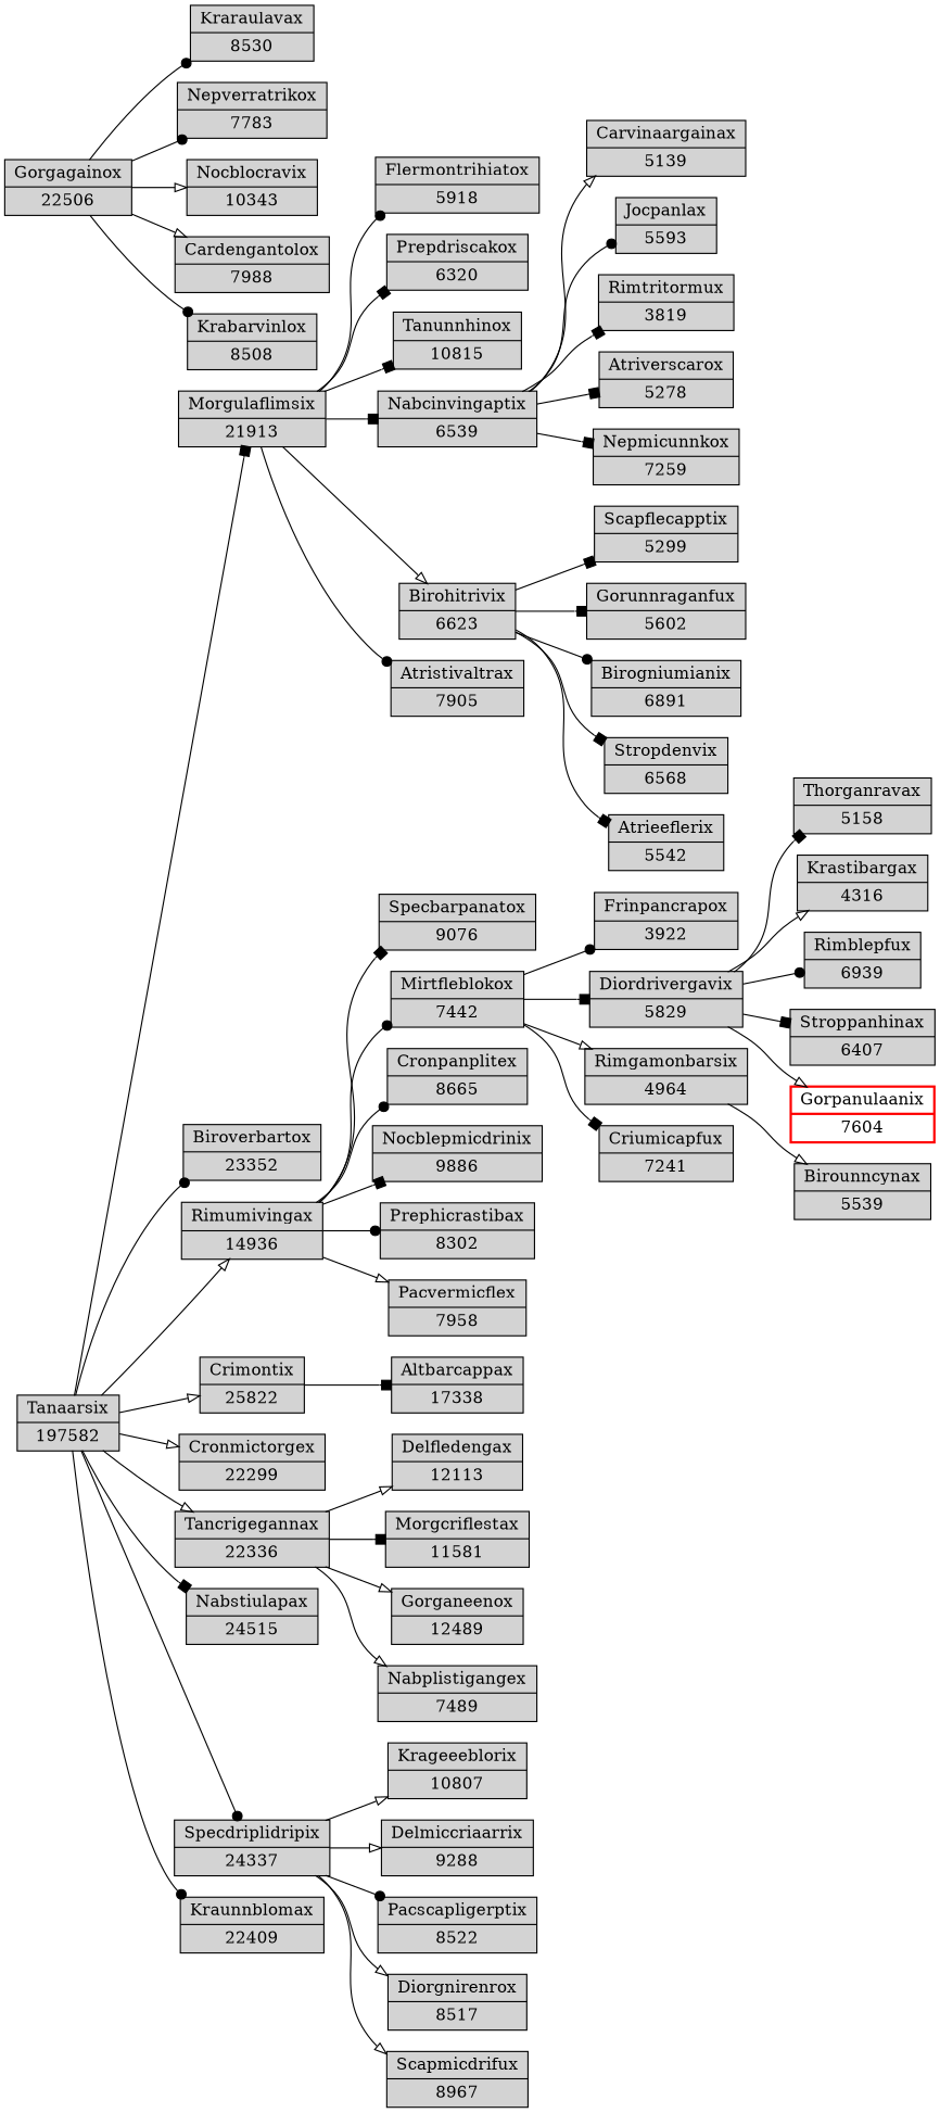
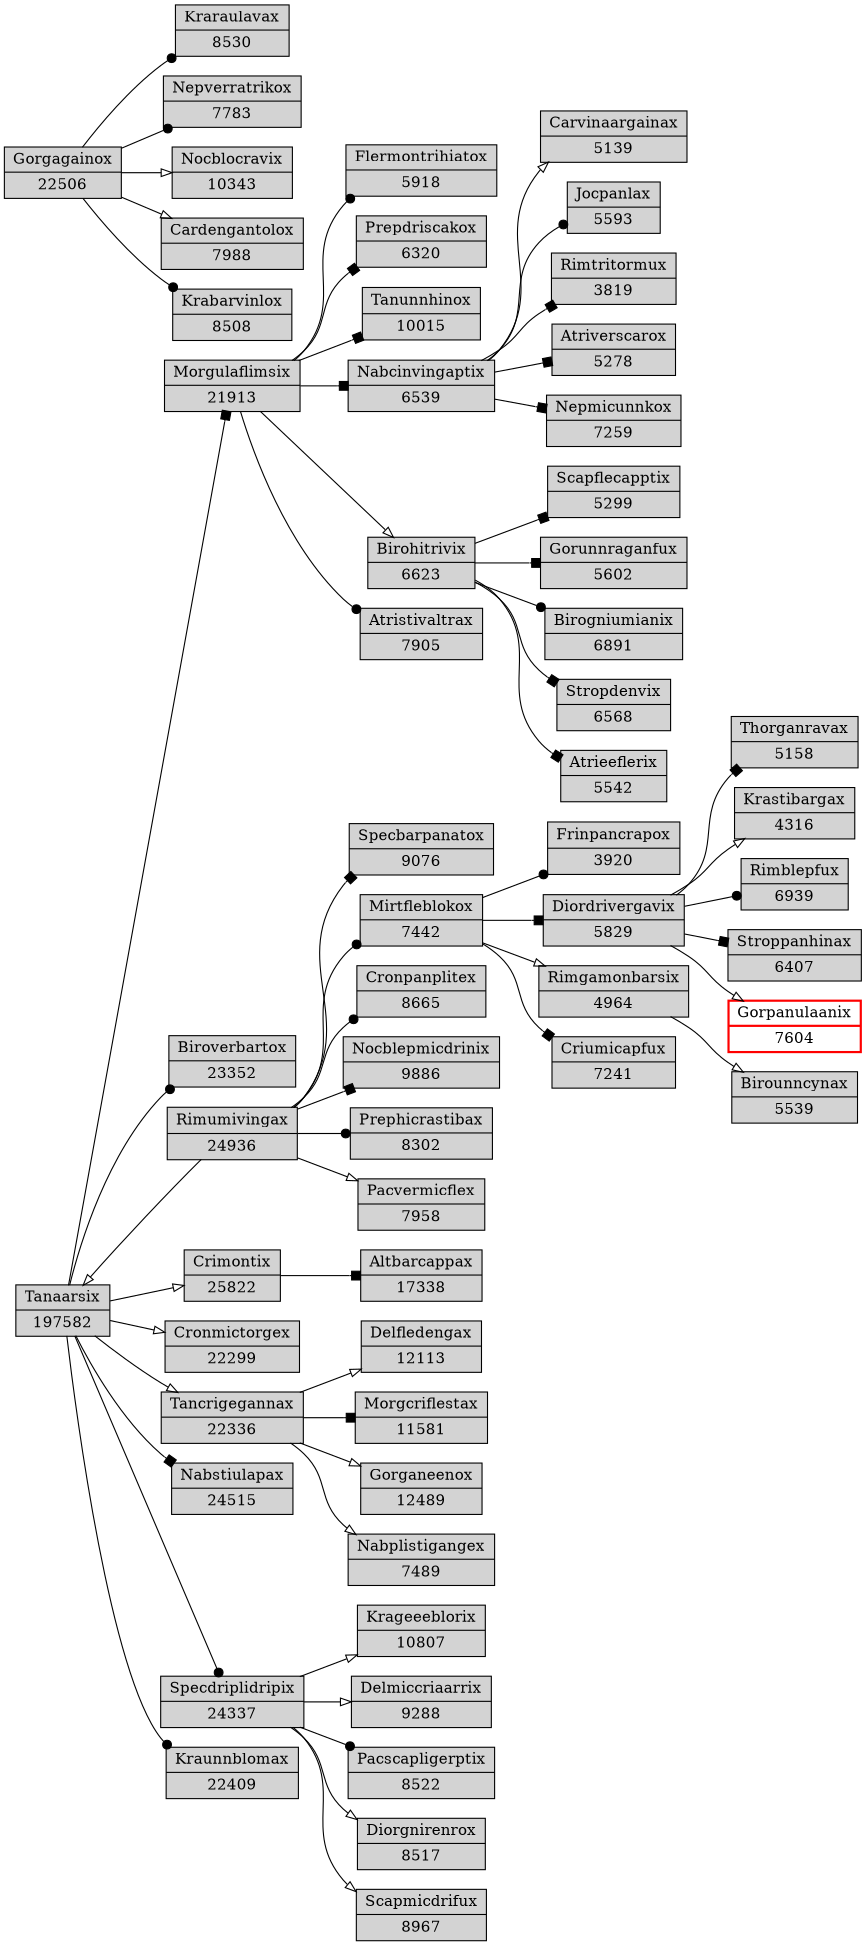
  digraph {
    fontname="DejaVu Serif"
    rankdir=LR
    node [fillcolor=lightgrey fontname="DejaVu Serif" shape=record style=filled]
    edge [arrowhead=box fontname="DejaVu Serif"]
    n1 [label="Tanaarsix|197582"]
    n2 [label="Morgulaflimsix|21913"]
    n3 [label="Biroverbartox|23352"]
-   n4 [label="Rimumivingax|14936"]
+   n4 [label="Rimumivingax|24936"]
    n5 [label="Crimontix|25822"]
    n6 [label="Cronmictorgex|22299"]
    n7 [label="Tancrigegannax|22336"]
    n8 [label="Nabstiulapax|24515"]
    n9 [label="Specdriplidripix|24337"]
    n10 [label="Kraunnblomax|22409"]
    n11 [label="Flermontrihiatox|5918"]
    n12 [label="Prepdriscakox|6320"]
-   n13 [label="Tanunnhinox|10815"]
+   n13 [label="Tanunnhinox|10015"]
    n14 [label="Nabcinvingaptix|6539"]
    n15 [label="Birohitrivix|6623"]
    n16 [label="Atristivaltrax|7905"]
    n17 [label="Gorgagainox|22506"]
    n18 [label="Kraraulavax|8530"]
    n19 [label="Nepverratrikox|7783"]
    n20 [label="Nocblocravix|10343"]
    n21 [label="Cardengantolox|7988"]
    n22 [label="Krabarvinlox|8508"]
    n23 [label="Specbarpanatox|9076"]
    n24 [label="Mirtfleblokox|7442"]
    n25 [label="Cronpanplitex|8665"]
    n26 [label="Nocblepmicdrinix|9886"]
    n27 [label="Prephicrastibax|8302"]
    n28 [label="Pacvermicflex|7958"]
    n29 [label="Altbarcappax|17338"]
    n30 [label="Delfledengax|12113"]
    n31 [label="Morgcriflestax|11581"]
    n32 [label="Gorganeenox|12489"]
    n33 [label="Nabplistigangex|7489"]
    n34 [label="Krageeeblorix|10807"]
    n35 [label="Delmiccriaarrix|9288"]
    n36 [label="Pacscapligerptix|8522"]
    n37 [label="Diorgnirenrox|8517"]
    n38 [label="Scapmicdrifux|8967"]
    n39 [label="Carvinaargainax|5139"]
    n40 [label="Jocpanlax|5593"]
    n41 [label="Rimtritormux|3819"]
    n42 [label="Atriverscarox|5278"]
    n43 [label="Nepmicunnkox|7259"]
    n44 [label="Scapflecapptix|5299"]
    n45 [label="Gorunnraganfux|5602"]
    n46 [label="Birogniumianix|6891"]
    n47 [label="Stropdenvix|6568"]
    n48 [label="Atrieeflerix|5542"]
-   n49 [label="Frinpancrapox|3922"]
+   n49 [label="Frinpancrapox|3920"]
    n50 [label="Diordrivergavix|5829"]
    n51 [label="Rimgamonbarsix|4964"]
    n52 [label="Criumicapfux|7241"]
    n53 [label="Thorganravax|5158"]
    n54 [label="Krastibargax|4316"]
    n55 [label="Rimblepfux|6939"]
    n56 [label="Stroppanhinax|6407"]
    n57 [color=red label="Gorpanulaanix|7604" style=bold]
    n58 [label="Birounncynax|5539"]
    n1 -> n2
    n1 -> n3 [arrowhead=dot]
-   n1 -> n4 [arrowhead=onormal]
+   n4 -> n1 [arrowhead=onormal]
    n1 -> n5 [arrowhead=onormal]
    n1 -> n6 [arrowhead=onormal]
    n1 -> n7 [arrowhead=onormal]
    n1 -> n8
    n1 -> n9 [arrowhead=dot]
    n1 -> n10 [arrowhead=dot]
    n2 -> n11 [arrowhead=dot]
    n2 -> n12
    n2 -> n13
    n2 -> n14
    n2 -> n15 [arrowhead=onormal]
    n2 -> n16 [arrowhead=dot]
    n4 -> n23
    n4 -> n24 [arrowhead=dot]
    n4 -> n25 [arrowhead=dot]
    n4 -> n26
    n4 -> n27 [arrowhead=dot]
    n4 -> n28 [arrowhead=onormal]
    n5 -> n29
    n7 -> n30 [arrowhead=onormal]
    n7 -> n31
    n7 -> n32 [arrowhead=onormal]
    n7 -> n33 [arrowhead=onormal]
    n9 -> n34 [arrowhead=onormal]
    n9 -> n35 [arrowhead=onormal]
    n9 -> n36 [arrowhead=dot]
    n9 -> n37 [arrowhead=onormal]
    n9 -> n38 [arrowhead=onormal]
    n14 -> n39 [arrowhead=onormal]
    n14 -> n40 [arrowhead=dot]
    n14 -> n41
    n14 -> n42
    n14 -> n43
    n15 -> n44
    n15 -> n45
    n15 -> n46 [arrowhead=dot]
    n15 -> n47
    n15 -> n48
    n17 -> n18 [arrowhead=dot]
    n17 -> n19 [arrowhead=dot]
    n17 -> n20 [arrowhead=onormal]
    n17 -> n21 [arrowhead=onormal]
    n17 -> n22 [arrowhead=dot]
    n24 -> n49 [arrowhead=dot]
    n24 -> n50
    n24 -> n51 [arrowhead=onormal]
    n24 -> n52
    n50 -> n53
    n50 -> n54 [arrowhead=onormal]
    n50 -> n55 [arrowhead=dot]
    n50 -> n56
    n50 -> n57 [arrowhead=onormal]
    n51 -> n58 [arrowhead=onormal]
  }
